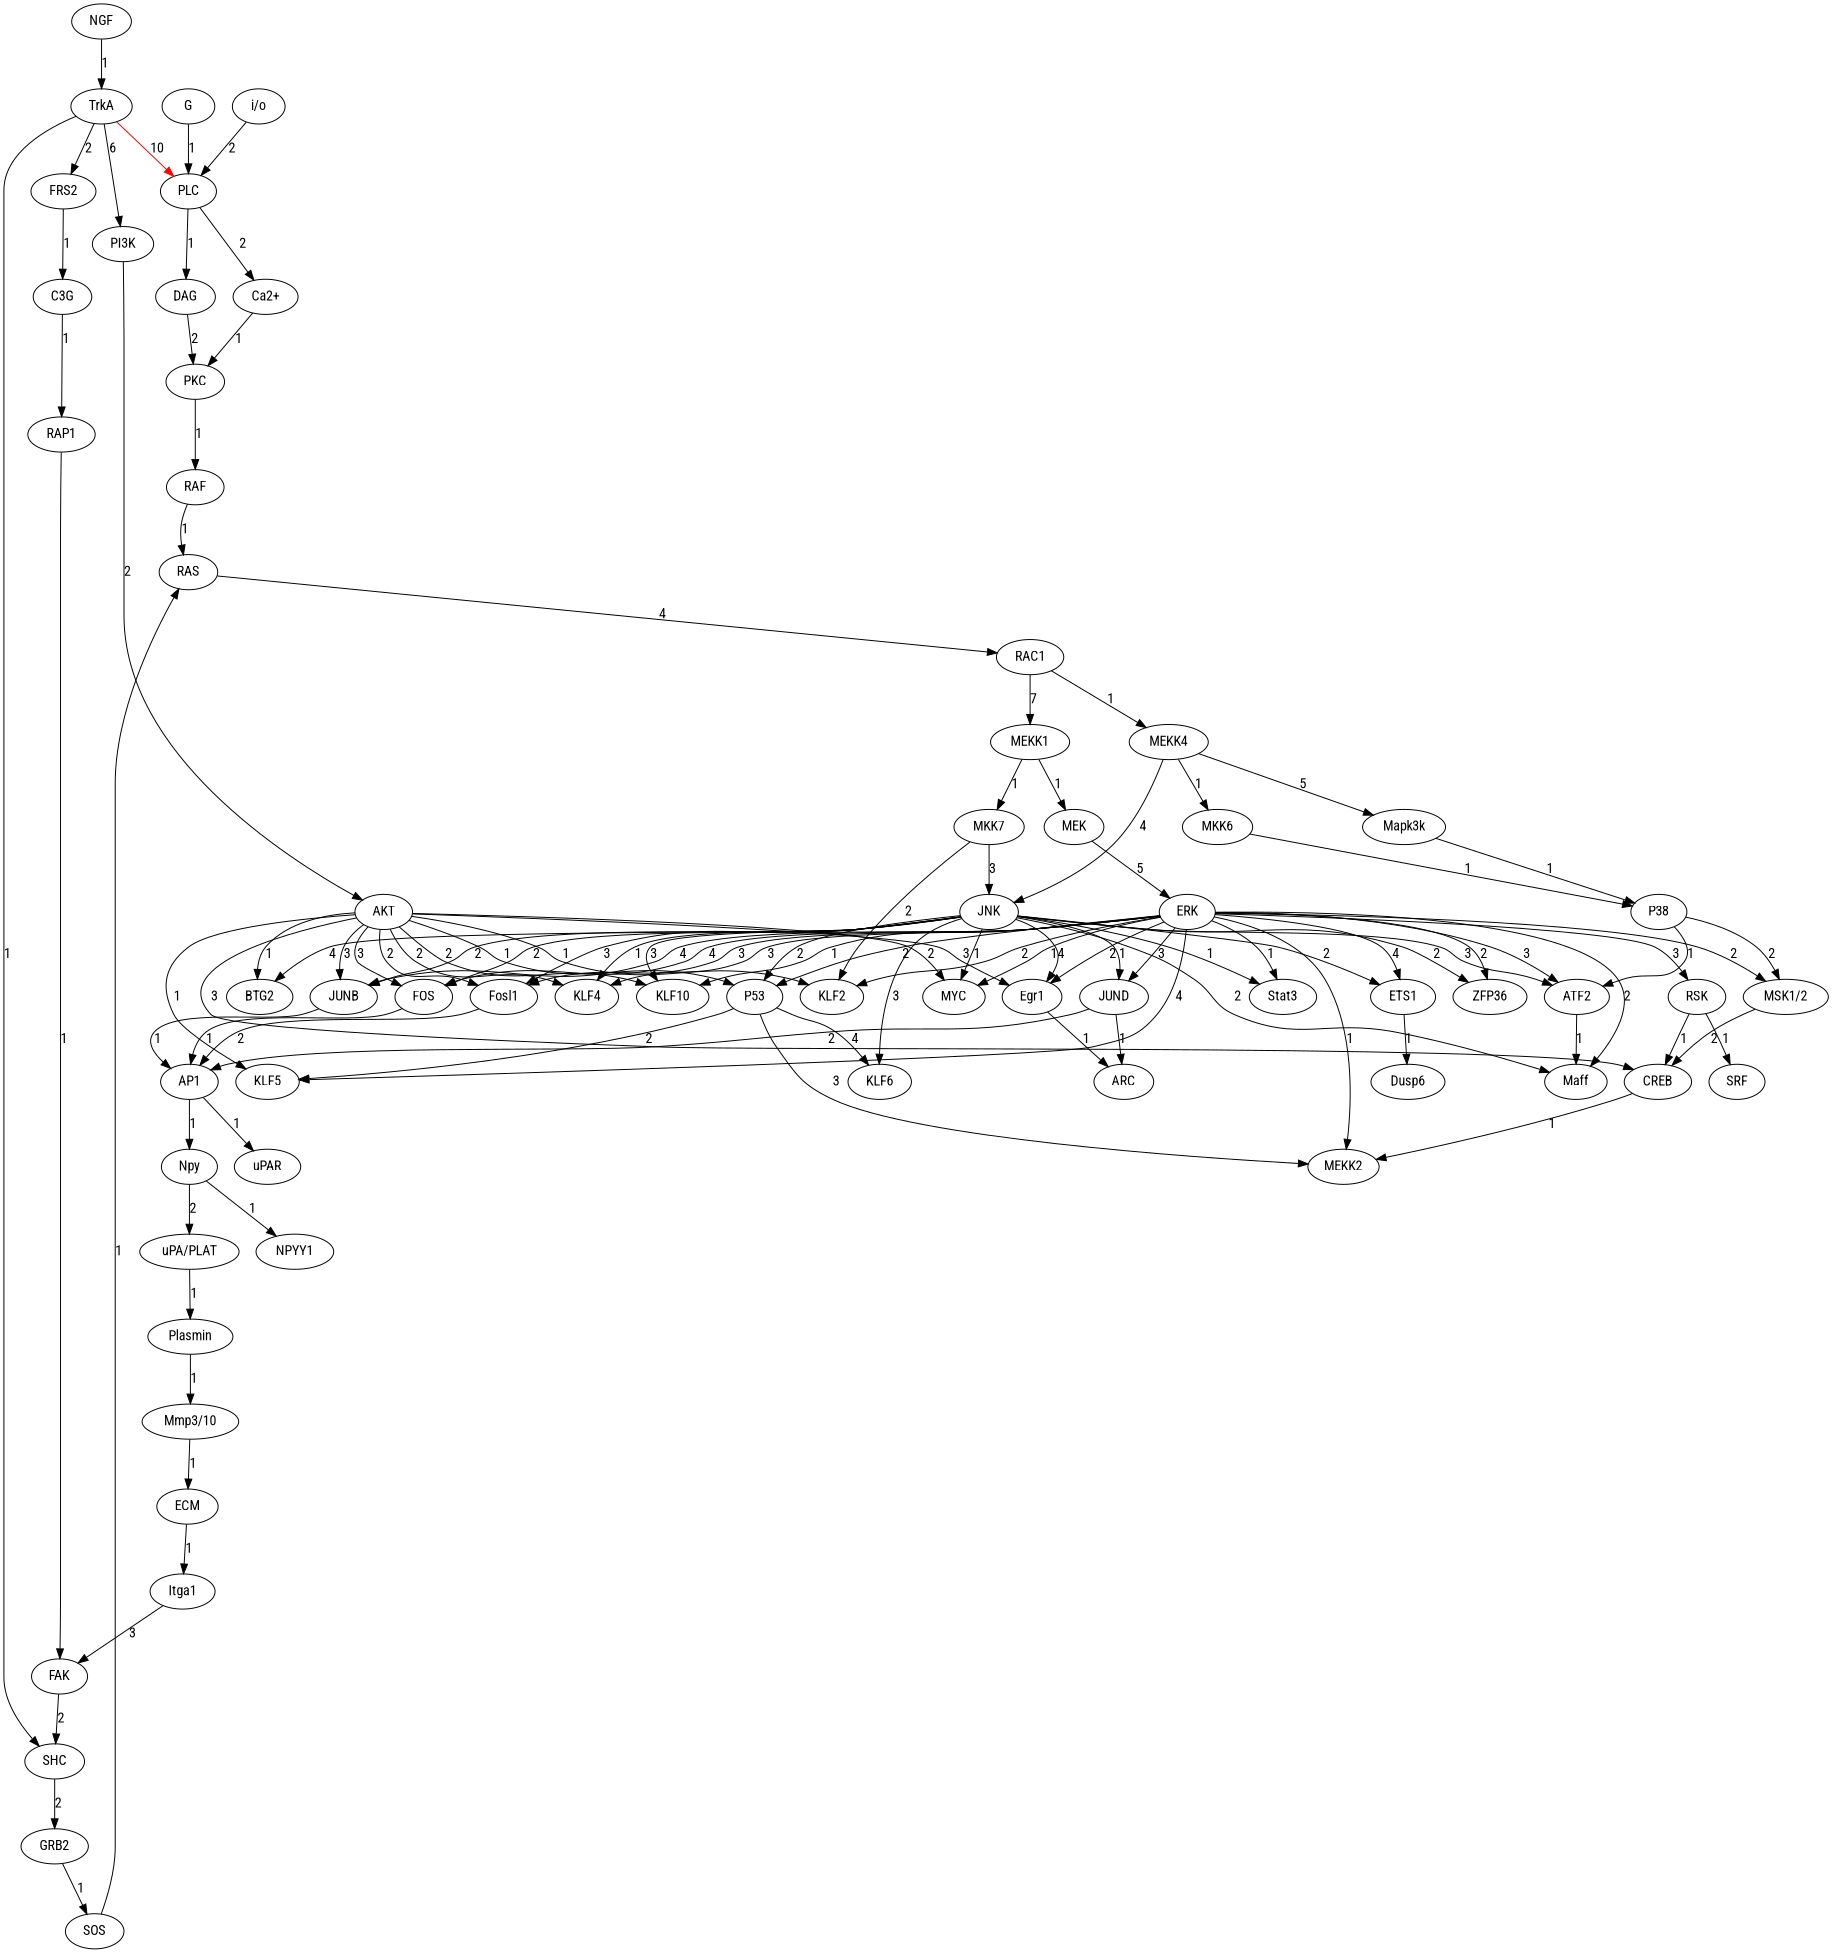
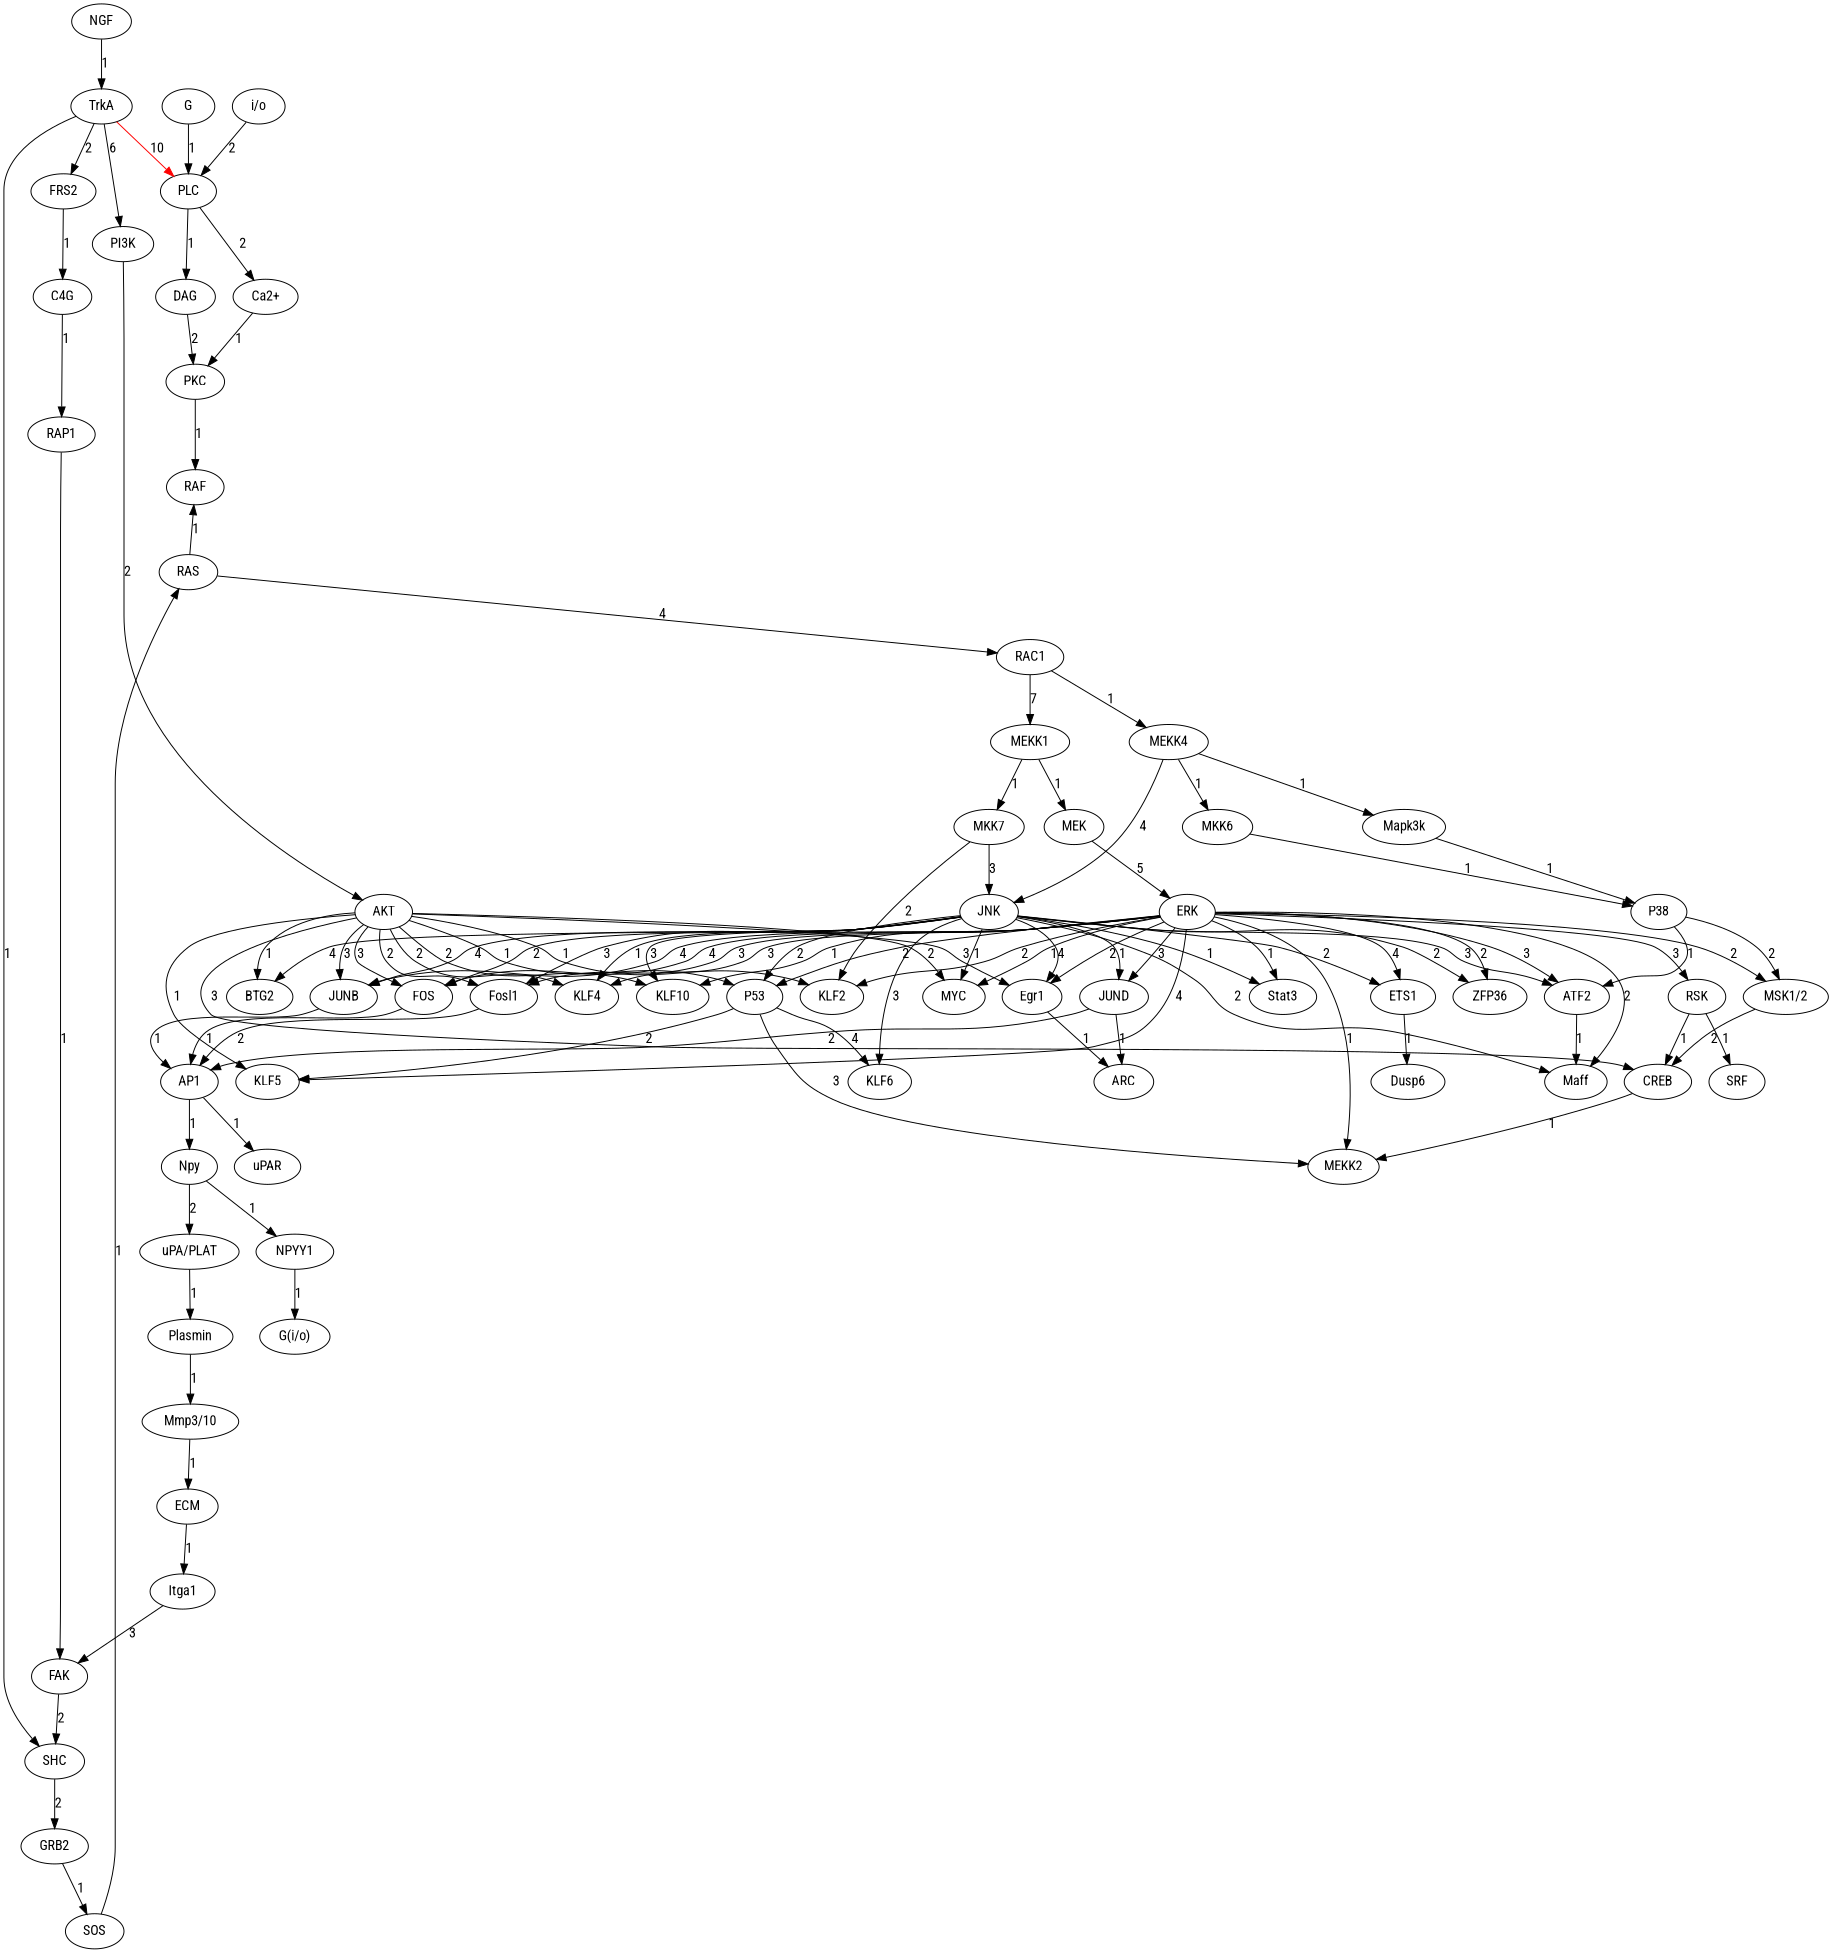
  strict digraph {
    fontname="Roboto Condensed"
    node [equation="  ( AKT )  || ( JNK )  || ( ERK ) " fontname="Roboto Condensed"]
    edge [color=black fontname="Roboto Condensed"]
    " PLC " [equation="  ( TrkA )  || ( G ( i/o )  ) "]
    " DAG " [equation="  ( PLC ) "]
    " Ca2+ " [equation="  ( PLC ) "]
    " PKC " [equation="  ( Ca2+ )  || ( DAG ) "]
    " Mmp3/10 " [equation="  ( Plasmin ) "]
    " ECM " [equation="  ( Mmp3/10 ) "]
    " Itga1 " [equation="  ( ECM ) "]
    " ETS1 " [equation="  ( JNK )  || ( ERK ) "]
    " Dusp6 " [equation="  ( ETS1 ) "]
    " FRS2 " [equation="  ( TrkA ) "]
-   " C3G " [equation="  ( FRS2 ) "]
+   " C3G " [equation="  ( FRS2 ) " label=C4G]
    " RAP1 " [equation="  ( C3G ) "]
    " MKK7 " [equation="  ( MEKK1 ) "]
    " JNK " [equation="  ( MKK7 )  || ( MEKK4 ) "]
    " KLF2 "
    " MYC "
    " ATF2 " [equation="  ( P38 )  || ( JNK )  || ( ERK ) "]
    " Fosl1 " [equation="  ( JNK )  || ( AKT )  || ( ERK ) "]
    " JUND " [equation="  ( JNK )  || ( ERK ) "]
    " FOS " [equation="  ( JNK )  || ( AKT )  || ( ERK ) "]
    " KLF4 " [equation="  ( JNK )  || ( AKT )  || ( ERK ) "]
    " JUNB " [equation="  ( JNK )  || ( AKT )  || ( ERK ) "]
    " KLF10 "
    " Stat3 " [equation="  ( JNK )  || ( ERK ) "]
    " Egr1 "
    " Maff " [equation="  ( ATF2 )  || ( JNK )  || ( ERK ) "]
    " P53 "
    " ZFP36 " [equation="  ( JNK )  || ( ERK ) "]
    " BTG2 " [equation="  ( JNK )  || ( AKT ) "]
    " KLF6 " [equation="  ( JNK )  || ( P53 ) "]
    " ARC " [equation="  ( CREB )  || ( Egr1 ) "]
    " ERK " [equation="  ( MEK ) "]
    n33 [equation="  ( P53 )  || ( CREB )  || ( ERK ) " label=MEKK2]
    " RSK " [equation="  ( ERK ) "]
    " KLF5 " [equation="  ( AKT )  || ( ERK )  || ( P53 ) "]
    " MSK1/2 " [equation="  ( P38 )  || ( ERK ) "]
    " AP1 " [equation="  ( Fosl1 )  || ( JUNB )  || ( FOS )  || ( JUND ) "]
    " SRF " [equation="  ( RSK ) "]
    " CREB " [equation="  ( AKT )  || ( MSK1/2 )  || ( RSK ) "]
    " MKK6 " [equation="  ( MEKK4 ) "]
    " P38 " [equation="  ( Mapk3k )  || ( MKK6 ) "]
    " FAK " [equation="  ( Itga1 )  || ( RAP1 ) "]
    " SHC " [equation="  ( TrkA )  || ( FAK ) "]
    " Npy " [equation="  ( AP1 ) "]
    " uPAR " [equation="  ( AP1 ) "]
    " NPYY1 " [equation="  ( Npy ) "]
    " uPA/PLAT " [equation="  ( uPAR ) "]
    " RAF " [equation="  ( PKC )  || ( RAS ) "]
    " PI3K " [equation="  ( TrkA ) "]
    " AKT " [equation="  ( PI3K ) "]
+   " G(i/o) " [equation="  ( NPYY1 ) "]
    " MEK " [equation="  ( MEKK1 )  || ( RAF ) "]
    " MEKK4 " [equation="  ( RAC1 ) "]
    " Mapk3k " [equation="  ( MEKK4 ) "]
    " RAS " [equation="  ( SOS ) "]
    " RAC1 " [equation="  ( RAS ) "]
    " MEKK1 " [equation="  ( RAC1 ) "]
    " Plasmin " [equation="  ( uPA/PLAT ) "]
    " SOS " [equation="  ( GRB2 ) "]
    " GRB2 " [equation="  ( SHC ) "]
    " TrkA " [equation="  ( NGF ) "]
    " G " [equation=""]
    " i/o " [equation=""]
    " NGF " [equation=""]
    " PLC " -> " DAG " [label=1]
    " PLC " -> " Ca2+ " [label=2]
    " DAG " -> " PKC " [label=2]
    " Ca2+ " -> " PKC " [label=1]
    " PKC " -> " RAF " [label=1]
    " Mmp3/10 " -> " ECM " [label=1]
    " ECM " -> " Itga1 " [label=1]
    " Itga1 " -> " FAK " [label=3]
    " ETS1 " -> " Dusp6 " [label=1]
    " FRS2 " -> " C3G " [label=1]
    " C3G " -> " RAP1 " [label=1]
    " RAP1 " -> " FAK " [label=1]
    " MKK7 " -> " JNK " [label=3]
    " MKK7 " -> " KLF2 " [label=2]
    " JNK " -> " ETS1 " [label=2]
    " JNK " -> " MYC " [label=1]
    " JNK " -> " ATF2 " [label=3]
    " JNK " -> " Fosl1 " [label=3]
    " JNK " -> " JUND " [label=1]
    " JNK " -> " FOS " [label=2]
    " JNK " -> " KLF4 " [label=1]
-   " JNK " -> " JUNB " [label=2]
+   " JNK " -> " JUNB " [label=4]
    " JNK " -> " KLF10 " [label=3]
    " JNK " -> " Stat3 " [label=1]
    " JNK " -> " Egr1 " [label=4]
    " JNK " -> " Maff " [label=2]
    " JNK " -> " P53 " [label=2]
    " JNK " -> " ZFP36 " [label=2]
    " JNK " -> " BTG2 " [label=4]
    " JNK " -> " KLF6 " [label=3]
    " ATF2 " -> " Maff " [label=1]
    " Fosl1 " -> " AP1 " [label=2]
    " JUND " -> " ARC " [label=1]
    " JUND " -> " AP1 " [label=2]
    " FOS " -> " AP1 " [label=1]
    " JUNB " -> " AP1 " [label=1]
    " Egr1 " -> " ARC " [label=1]
    " P53 " -> " KLF6 " [label=4]
    " P53 " -> n33 [label=3]
    " P53 " -> " KLF5 " [label=2]
    " ERK " -> " ETS1 " [label=4]
    " ERK " -> " KLF2 " [label=2]
    " ERK " -> " MYC " [label=1]
    " ERK " -> " ATF2 " [label=3]
    " ERK " -> " Fosl1 " [label=3]
    " ERK " -> " JUND " [label=3]
    " ERK " -> " FOS " [label=4]
    " ERK " -> " KLF4 " [label=3]
    " ERK " -> " JUNB " [label=4]
    " ERK " -> " KLF10 " [label=1]
    " ERK " -> " Stat3 " [label=1]
    " ERK " -> " Egr1 " [label=2]
    " ERK " -> " Maff " [label=2]
    " ERK " -> " P53 " [label=2]
    " ERK " -> " ZFP36 " [label=2]
    " ERK " -> n33 [label=1]
    " ERK " -> " RSK " [label=3]
    " ERK " -> " KLF5 " [label=4]
    " ERK " -> " MSK1/2 " [label=2]
    " RSK " -> " SRF " [label=1]
    " RSK " -> " CREB " [label=1]
    " MSK1/2 " -> " CREB " [label=2]
    " AP1 " -> " Npy " [label=1]
    " AP1 " -> " uPAR " [label=1]
    " CREB " -> n33 [label=1]
    " MKK6 " -> " P38 " [label=1]
    " P38 " -> " ATF2 " [label=1]
    " P38 " -> " MSK1/2 " [label=2]
    " FAK " -> " SHC " [label=2]
    " SHC " -> " GRB2 " [label=2]
    " Npy " -> " NPYY1 " [label=1]
    " Npy " -> " uPA/PLAT " [label=2]
+   " NPYY1 " -> " G(i/o) " [label=1]
    " uPA/PLAT " -> " Plasmin " [label=1]
    " PI3K " -> " AKT " [label=2]
    " AKT " -> " KLF2 " [label=1]
    " AKT " -> " MYC " [label=2]
    " AKT " -> " Fosl1 " [label=2]
    " AKT " -> " FOS " [label=3]
    " AKT " -> " KLF4 " [label=2]
    " AKT " -> " JUNB " [label=3]
    " AKT " -> " KLF10 " [label=2]
    " AKT " -> " Egr1 " [label=3]
    " AKT " -> " P53 " [label=1]
    " AKT " -> " BTG2 " [label=1]
    " AKT " -> " KLF5 " [label=1]
    " AKT " -> " CREB " [label=3]
    " MEK " -> " ERK " [label=5]
    " MEKK4 " -> " JNK " [label=4]
    " MEKK4 " -> " MKK6 " [label=1]
-   " MEKK4 " -> " Mapk3k " [label=5]
+   " MEKK4 " -> " Mapk3k " [label=1]
    " Mapk3k " -> " P38 " [label=1]
-   " RAF " -> " RAS " [label=1]
+   " RAS " -> " RAF " [label=1]
    " RAS " -> " RAC1 " [label=4]
    " RAC1 " -> " MEKK4 " [label=1]
    " RAC1 " -> " MEKK1 " [label=7]
    " MEKK1 " -> " MKK7 " [label=1]
    " MEKK1 " -> " MEK " [label=1]
    " Plasmin " -> " Mmp3/10 " [label=1]
    " SOS " -> " RAS " [label=1]
    " GRB2 " -> " SOS " [label=1]
    " TrkA " -> " PLC " [color=red label=10]
    " TrkA " -> " FRS2 " [label=2]
    " TrkA " -> " SHC " [label=1]
    " TrkA " -> " PI3K " [label=6]
    " G " -> " PLC " [label=1]
    " i/o " -> " PLC " [label=2]
    " NGF " -> " TrkA " [label=1]
  }
